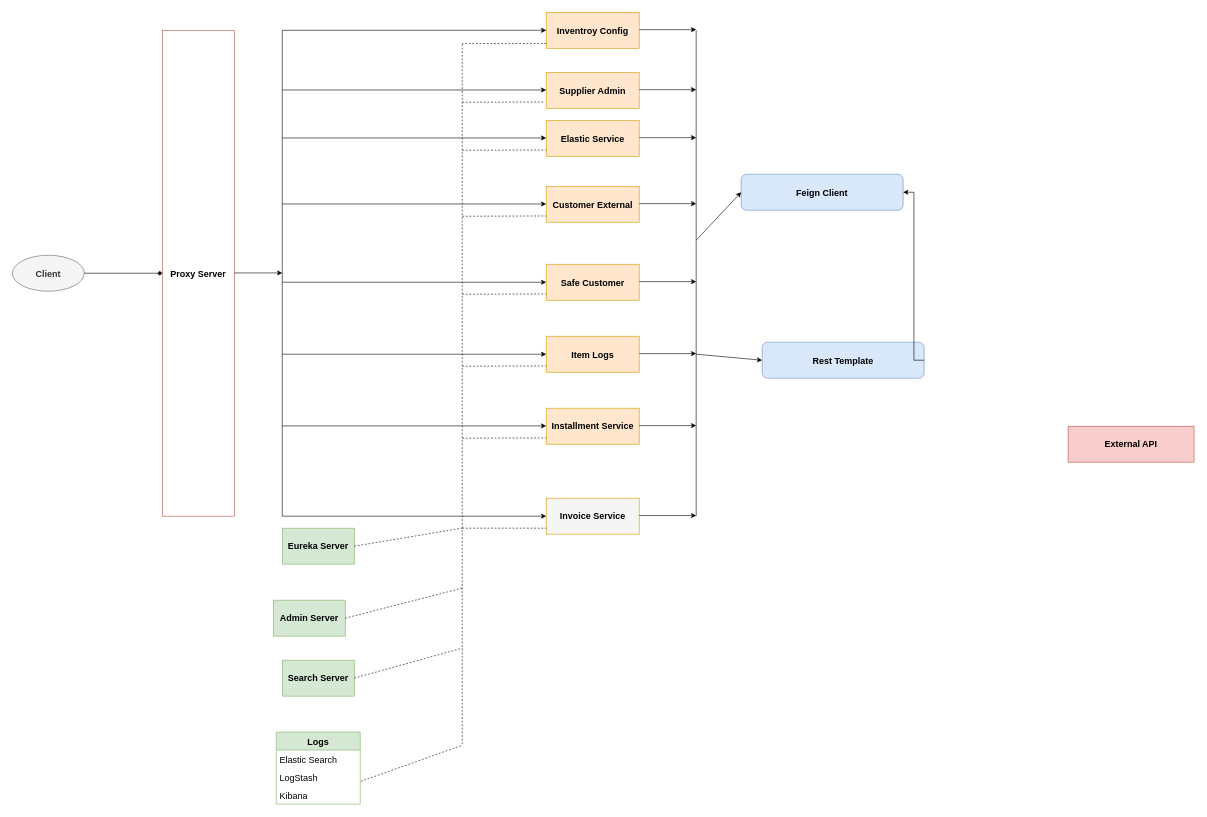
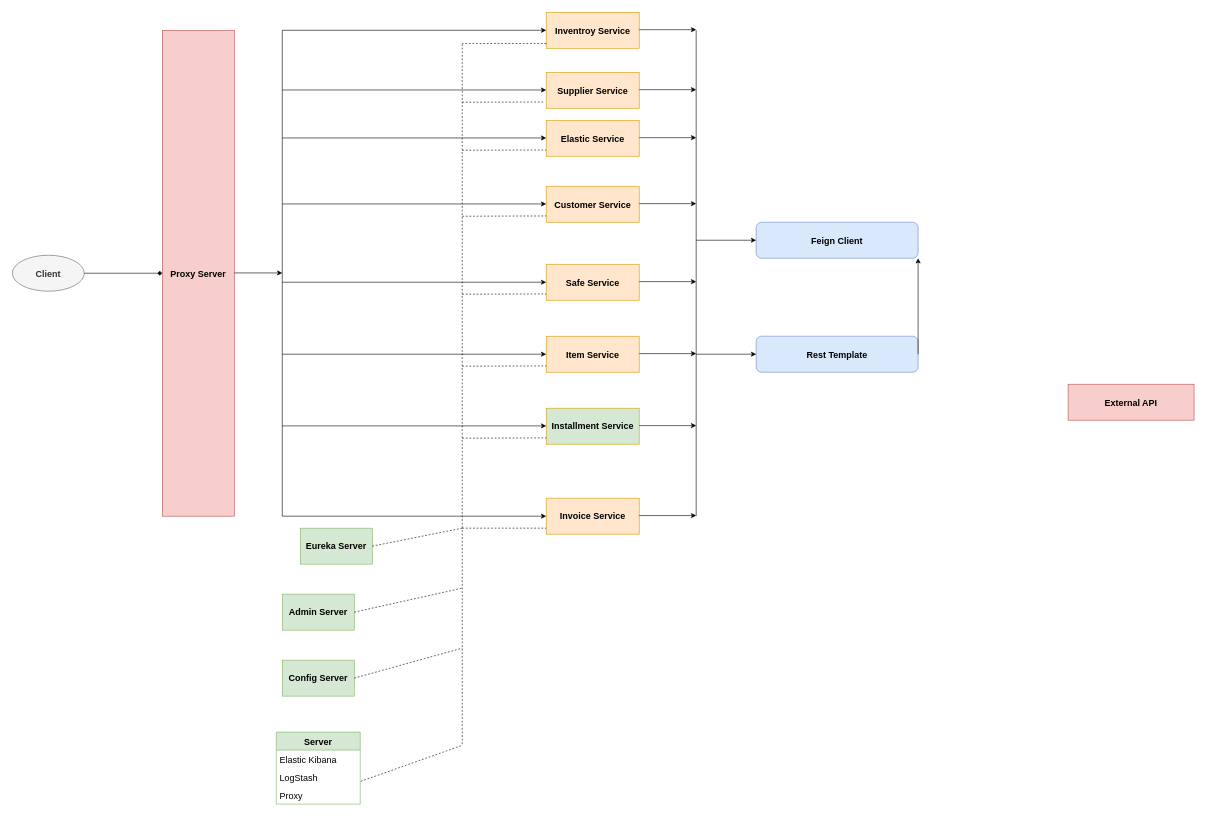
  <mxCell id="0" />
  <mxCell id="1" parent="0" />
  <mxCell id="2" value="Client" style="ellipse;whiteSpace=wrap;html=1;fontStyle=1;fontSize=15;fillColor=#f5f5f5;fontColor=#333333;strokeColor=#666666;" vertex="1" parent="1"><mxGeometry x="20" y="425" width="120" height="60" as="geometry" /></mxCell>
- <mxCell id="3" value="Proxy Server" style="rounded=0;whiteSpace=wrap;html=1;fontStyle=1;fontSize=15;fillColor=#ffffff;strokeColor=#b85450;" vertex="1" parent="1"><mxGeometry x="270" y="50" width="120" height="810" as="geometry" /></mxCell>
+ <mxCell id="3" value="Proxy Server" style="rounded=0;whiteSpace=wrap;html=1;fontStyle=1;fontSize=15;fillColor=#f8cecc;strokeColor=#b85450;" vertex="1" parent="1"><mxGeometry x="270" y="50" width="120" height="810" as="geometry" /></mxCell>
  <mxCell id="4" value="Elastic Service" style="rounded=0;whiteSpace=wrap;html=1;fontStyle=1;fontSize=15;fillColor=#ffe6cc;strokeColor=#d79b00;" vertex="1" parent="1"><mxGeometry x="910" y="200" width="155" height="60" as="geometry" /></mxCell>
- <mxCell id="5" value="Invoice Service" style="rounded=0;whiteSpace=wrap;html=1;fontStyle=1;fontSize=15;fillColor=#f5f5f5;strokeColor=#d79b00;" vertex="1" parent="1"><mxGeometry x="910" y="830" width="155" height="60" as="geometry" /></mxCell>
- <mxCell id="6" value="Installment Service" style="rounded=0;whiteSpace=wrap;html=1;fontStyle=1;fontSize=15;fillColor=#ffe6cc;strokeColor=#d79b00;" vertex="1" parent="1"><mxGeometry x="910" y="680" width="155" height="60" as="geometry" /></mxCell>
- <mxCell id="7" value="Customer External" style="rounded=0;whiteSpace=wrap;html=1;fontStyle=1;fontSize=15;fillColor=#ffe6cc;strokeColor=#d79b00;" vertex="1" parent="1"><mxGeometry x="910" y="310" width="155" height="60" as="geometry" /></mxCell>
- <mxCell id="8" value="Inventroy Config" style="rounded=0;whiteSpace=wrap;html=1;fontStyle=1;fontSize=15;fillColor=#ffe6cc;strokeColor=#d79b00;" vertex="1" parent="1"><mxGeometry x="910" y="20" width="155" height="60" as="geometry" /></mxCell>
- <mxCell id="9" value="Item Logs" style="rounded=0;whiteSpace=wrap;html=1;fontStyle=1;fontSize=15;fillColor=#ffe6cc;strokeColor=#d79b00;" vertex="1" parent="1"><mxGeometry x="910" y="560" width="155" height="60" as="geometry" /></mxCell>
- <mxCell id="10" value="Safe Customer" style="rounded=0;whiteSpace=wrap;html=1;fontStyle=1;fontSize=15;fillColor=#ffe6cc;strokeColor=#d79b00;" vertex="1" parent="1"><mxGeometry x="910" y="440" width="155" height="60" as="geometry" /></mxCell>
- <mxCell id="11" value="Supplier Admin" style="rounded=0;whiteSpace=wrap;html=1;fontStyle=1;fontSize=15;fillColor=#ffe6cc;strokeColor=#d79b00;" vertex="1" parent="1"><mxGeometry x="910" y="120" width="155" height="60" as="geometry" /></mxCell>
+ <mxCell id="5" value="Invoice Service" style="rounded=0;whiteSpace=wrap;html=1;fontStyle=1;fontSize=15;fillColor=#ffe6cc;strokeColor=#d79b00;" vertex="1" parent="1"><mxGeometry x="910" y="830" width="155" height="60" as="geometry" /></mxCell>
+ <mxCell id="6" value="Installment Service" style="rounded=0;whiteSpace=wrap;html=1;fontStyle=1;fontSize=15;fillColor=#d5e8d4;strokeColor=#d79b00;" vertex="1" parent="1"><mxGeometry x="910" y="680" width="155" height="60" as="geometry" /></mxCell>
+ <mxCell id="7" value="Customer Service" style="rounded=0;whiteSpace=wrap;html=1;fontStyle=1;fontSize=15;fillColor=#ffe6cc;strokeColor=#d79b00;" vertex="1" parent="1"><mxGeometry x="910" y="310" width="155" height="60" as="geometry" /></mxCell>
+ <mxCell id="8" value="Inventroy Service" style="rounded=0;whiteSpace=wrap;html=1;fontStyle=1;fontSize=15;fillColor=#ffe6cc;strokeColor=#d79b00;" vertex="1" parent="1"><mxGeometry x="910" y="20" width="155" height="60" as="geometry" /></mxCell>
+ <mxCell id="9" value="Item Service" style="rounded=0;whiteSpace=wrap;html=1;fontStyle=1;fontSize=15;fillColor=#ffe6cc;strokeColor=#d79b00;" vertex="1" parent="1"><mxGeometry x="910" y="560" width="155" height="60" as="geometry" /></mxCell>
+ <mxCell id="10" value="Safe Service" style="rounded=0;whiteSpace=wrap;html=1;fontStyle=1;fontSize=15;fillColor=#ffe6cc;strokeColor=#d79b00;" vertex="1" parent="1"><mxGeometry x="910" y="440" width="155" height="60" as="geometry" /></mxCell>
+ <mxCell id="11" value="Supplier Service" style="rounded=0;whiteSpace=wrap;html=1;fontStyle=1;fontSize=15;fillColor=#ffe6cc;strokeColor=#d79b00;" vertex="1" parent="1"><mxGeometry x="910" y="120" width="155" height="60" as="geometry" /></mxCell>
  <mxCell id="12" value="" style="endArrow=diamond;html=1;rounded=0;entryX=0;entryY=0.5;entryDx=0;entryDy=0;fontSize=15;exitX=1;exitY=0.5;exitDx=0;exitDy=0;" edge="1" parent="1" source="2" target="3"><mxGeometry width="50" height="50" relative="1" as="geometry"><mxPoint x="150" y="300" as="sourcePoint" /><mxPoint x="200" y="250" as="targetPoint" /></mxGeometry></mxCell>
- <mxCell id="13" value="Logs" style="swimlane;fontStyle=1;childLayout=stackLayout;horizontal=1;startSize=30;horizontalStack=0;resizeParent=1;resizeParentMax=0;resizeLast=0;collapsible=1;marginBottom=0;fontSize=15;fillColor=#d5e8d4;strokeColor=#82b366;" vertex="1" parent="1"><mxGeometry x="460" y="1220" width="140" height="120" as="geometry" /></mxCell>
- <mxCell id="14" value="Elastic Search" style="text;strokeColor=none;fillColor=none;align=left;verticalAlign=middle;spacingLeft=4;spacingRight=4;overflow=hidden;points=[[0,0.5],[1,0.5]];portConstraint=eastwest;rotatable=0;fontSize=15;" vertex="1" parent="13"><mxGeometry y="30" width="140" height="30" as="geometry" /></mxCell>
+ <mxCell id="13" value="Server" style="swimlane;fontStyle=1;childLayout=stackLayout;horizontal=1;startSize=30;horizontalStack=0;resizeParent=1;resizeParentMax=0;resizeLast=0;collapsible=1;marginBottom=0;fontSize=15;fillColor=#d5e8d4;strokeColor=#82b366;" vertex="1" parent="1"><mxGeometry x="460" y="1220" width="140" height="120" as="geometry" /></mxCell>
+ <mxCell id="14" value="Elastic Kibana" style="text;strokeColor=none;fillColor=none;align=left;verticalAlign=middle;spacingLeft=4;spacingRight=4;overflow=hidden;points=[[0,0.5],[1,0.5]];portConstraint=eastwest;rotatable=0;fontSize=15;" vertex="1" parent="13"><mxGeometry y="30" width="140" height="30" as="geometry" /></mxCell>
  <mxCell id="15" value="LogStash" style="text;strokeColor=none;fillColor=none;align=left;verticalAlign=middle;spacingLeft=4;spacingRight=4;overflow=hidden;points=[[0,0.5],[1,0.5]];portConstraint=eastwest;rotatable=0;fontSize=15;" vertex="1" parent="13"><mxGeometry y="60" width="140" height="30" as="geometry" /></mxCell>
- <mxCell id="16" value="Kibana" style="text;strokeColor=none;fillColor=none;align=left;verticalAlign=middle;spacingLeft=4;spacingRight=4;overflow=hidden;points=[[0,0.5],[1,0.5]];portConstraint=eastwest;rotatable=0;fontSize=15;" vertex="1" parent="13"><mxGeometry y="90" width="140" height="30" as="geometry" /></mxCell>
+ <mxCell id="16" value="Proxy" style="text;strokeColor=none;fillColor=none;align=left;verticalAlign=middle;spacingLeft=4;spacingRight=4;overflow=hidden;points=[[0,0.5],[1,0.5]];portConstraint=eastwest;rotatable=0;fontSize=15;" vertex="1" parent="13"><mxGeometry y="90" width="140" height="30" as="geometry" /></mxCell>
  <mxCell id="17" value="" style="endArrow=classic;html=1;rounded=0;fontSize=15;" edge="1" parent="1"><mxGeometry width="50" height="50" relative="1" as="geometry"><mxPoint x="390" y="454.5" as="sourcePoint" /><mxPoint x="470" y="454.5" as="targetPoint" /></mxGeometry></mxCell>
  <mxCell id="18" value="" style="endArrow=none;html=1;rounded=0;fontSize=15;" edge="1" parent="1"><mxGeometry width="50" height="50" relative="1" as="geometry"><mxPoint x="470" y="860" as="sourcePoint" /><mxPoint x="470" y="50" as="targetPoint" /></mxGeometry></mxCell>
  <mxCell id="19" value="" style="endArrow=classic;html=1;rounded=0;fontSize=15;" edge="1" parent="1"><mxGeometry width="50" height="50" relative="1" as="geometry"><mxPoint x="470" y="860" as="sourcePoint" /><mxPoint x="910" y="860" as="targetPoint" /></mxGeometry></mxCell>
  <mxCell id="20" value="" style="endArrow=classic;html=1;rounded=0;fontSize=15;" edge="1" parent="1"><mxGeometry width="50" height="50" relative="1" as="geometry"><mxPoint x="470" y="590" as="sourcePoint" /><mxPoint x="910" y="590" as="targetPoint" /></mxGeometry></mxCell>
  <mxCell id="21" value="" style="endArrow=classic;html=1;rounded=0;fontSize=15;entryX=0;entryY=0.5;entryDx=0;entryDy=0;" edge="1" parent="1"><mxGeometry width="50" height="50" relative="1" as="geometry"><mxPoint x="470" y="339.5" as="sourcePoint" /><mxPoint x="910" y="339.5" as="targetPoint" /></mxGeometry></mxCell>
  <mxCell id="22" value="" style="endArrow=classic;html=1;rounded=0;fontSize=15;entryX=0;entryY=0.5;entryDx=0;entryDy=0;" edge="1" parent="1"><mxGeometry width="50" height="50" relative="1" as="geometry"><mxPoint x="470" y="229.5" as="sourcePoint" /><mxPoint x="910" y="229.5" as="targetPoint" /></mxGeometry></mxCell>
  <mxCell id="23" value="" style="endArrow=classic;html=1;rounded=0;fontSize=15;entryX=0;entryY=0.5;entryDx=0;entryDy=0;" edge="1" parent="1"><mxGeometry width="50" height="50" relative="1" as="geometry"><mxPoint x="470" y="149.5" as="sourcePoint" /><mxPoint x="910" y="149.5" as="targetPoint" /></mxGeometry></mxCell>
  <mxCell id="24" value="" style="endArrow=classic;html=1;rounded=0;fontSize=15;entryX=0;entryY=0.5;entryDx=0;entryDy=0;" edge="1" parent="1"><mxGeometry width="50" height="50" relative="1" as="geometry"><mxPoint x="470" y="50" as="sourcePoint" /><mxPoint x="910" y="50" as="targetPoint" /></mxGeometry></mxCell>
  <mxCell id="25" value="" style="endArrow=classic;html=1;rounded=0;fontSize=15;" edge="1" parent="1"><mxGeometry width="50" height="50" relative="1" as="geometry"><mxPoint x="470" y="470" as="sourcePoint" /><mxPoint x="910" y="470" as="targetPoint" /></mxGeometry></mxCell>
  <mxCell id="26" value="" style="endArrow=classic;html=1;rounded=0;fontSize=15;" edge="1" parent="1"><mxGeometry width="50" height="50" relative="1" as="geometry"><mxPoint x="470" y="709.5" as="sourcePoint" /><mxPoint x="910" y="709.5" as="targetPoint" /></mxGeometry></mxCell>
  <mxCell id="27" value="" style="endArrow=none;dashed=1;html=1;rounded=0;fontSize=15;" edge="1" parent="1"><mxGeometry width="50" height="50" relative="1" as="geometry"><mxPoint x="770" y="1240" as="sourcePoint" /><mxPoint x="770" y="70" as="targetPoint" /></mxGeometry></mxCell>
  <mxCell id="28" value="" style="endArrow=none;dashed=1;html=1;rounded=0;fontSize=15;" edge="1" parent="1"><mxGeometry width="50" height="50" relative="1" as="geometry"><mxPoint x="770" y="880" as="sourcePoint" /><mxPoint x="910" y="880" as="targetPoint" /></mxGeometry></mxCell>
  <mxCell id="29" value="" style="endArrow=none;dashed=1;html=1;rounded=0;fontSize=15;" edge="1" parent="1"><mxGeometry width="50" height="50" relative="1" as="geometry"><mxPoint x="770" y="730" as="sourcePoint" /><mxPoint x="910" y="729.5" as="targetPoint" /></mxGeometry></mxCell>
  <mxCell id="30" value="" style="endArrow=none;dashed=1;html=1;rounded=0;fontSize=15;" edge="1" parent="1"><mxGeometry width="50" height="50" relative="1" as="geometry"><mxPoint x="770" y="610" as="sourcePoint" /><mxPoint x="910" y="609.5" as="targetPoint" /></mxGeometry></mxCell>
  <mxCell id="31" value="" style="endArrow=none;dashed=1;html=1;rounded=0;fontSize=15;" edge="1" parent="1"><mxGeometry width="50" height="50" relative="1" as="geometry"><mxPoint x="770" y="490" as="sourcePoint" /><mxPoint x="910" y="489.5" as="targetPoint" /></mxGeometry></mxCell>
  <mxCell id="32" value="" style="endArrow=none;dashed=1;html=1;rounded=0;fontSize=15;" edge="1" parent="1"><mxGeometry width="50" height="50" relative="1" as="geometry"><mxPoint x="770" y="360" as="sourcePoint" /><mxPoint x="910" y="359.5" as="targetPoint" /></mxGeometry></mxCell>
  <mxCell id="33" value="" style="endArrow=none;dashed=1;html=1;rounded=0;fontSize=15;" edge="1" parent="1"><mxGeometry width="50" height="50" relative="1" as="geometry"><mxPoint x="770" y="250" as="sourcePoint" /><mxPoint x="910" y="249.5" as="targetPoint" /></mxGeometry></mxCell>
  <mxCell id="34" value="" style="endArrow=none;dashed=1;html=1;rounded=0;fontSize=15;" edge="1" parent="1"><mxGeometry width="50" height="50" relative="1" as="geometry"><mxPoint x="770" y="170" as="sourcePoint" /><mxPoint x="908" y="169.5" as="targetPoint" /></mxGeometry></mxCell>
  <mxCell id="35" value="" style="endArrow=none;dashed=1;html=1;rounded=0;fontSize=15;exitX=0;exitY=0.867;exitDx=0;exitDy=0;exitPerimeter=0;" edge="1" parent="1" source="8"><mxGeometry width="50" height="50" relative="1" as="geometry"><mxPoint x="1065" y="49.5" as="sourcePoint" /><mxPoint x="770" y="72" as="targetPoint" /></mxGeometry></mxCell>
  <mxCell id="36" value="" style="endArrow=none;dashed=1;html=1;rounded=0;fontSize=15;exitX=1.007;exitY=0.733;exitDx=0;exitDy=0;exitPerimeter=0;" edge="1" parent="1" source="15"><mxGeometry width="50" height="50" relative="1" as="geometry"><mxPoint x="620" y="770" as="sourcePoint" /><mxPoint x="770" y="1242" as="targetPoint" /><Array as="points" /></mxGeometry></mxCell>
- <mxCell id="37" value="Feign Client" style="rounded=1;whiteSpace=wrap;html=1;fontSize=15;fillColor=#dae8fc;strokeColor=#6c8ebf;fontStyle=1" vertex="1" parent="1"><mxGeometry x="1235" y="290" width="270" height="60" as="geometry" /></mxCell>
- <mxCell id="38" value="Rest Template" style="rounded=1;whiteSpace=wrap;html=1;fontSize=15;fillColor=#dae8fc;strokeColor=#6c8ebf;fontStyle=1" vertex="1" parent="1"><mxGeometry x="1270" y="570" width="270" height="60" as="geometry" /></mxCell>
- <mxCell id="39" value="&lt;span style=&quot;&quot;&gt;External API&lt;/span&gt;" style="rounded=0;whiteSpace=wrap;html=1;fontSize=15;fillColor=#f8cecc;strokeColor=#b85450;fontStyle=1" vertex="1" parent="1"><mxGeometry x="1780" y="710" width="210" height="60" as="geometry" /></mxCell>
+ <mxCell id="37" value="Feign Client" style="rounded=1;whiteSpace=wrap;html=1;fontSize=15;fillColor=#dae8fc;strokeColor=#6c8ebf;fontStyle=1" vertex="1" parent="1"><mxGeometry x="1260" y="370" width="270" height="60" as="geometry" /></mxCell>
+ <mxCell id="38" value="Rest Template" style="rounded=1;whiteSpace=wrap;html=1;fontSize=15;fillColor=#dae8fc;strokeColor=#6c8ebf;fontStyle=1" vertex="1" parent="1"><mxGeometry x="1260" y="560" width="270" height="60" as="geometry" /></mxCell>
+ <mxCell id="39" value="&lt;span style=&quot;&quot;&gt;External API&lt;/span&gt;" style="rounded=0;whiteSpace=wrap;html=1;fontSize=15;fillColor=#f8cecc;strokeColor=#b85450;fontStyle=1" vertex="1" parent="1"><mxGeometry x="1780" y="640" width="210" height="60" as="geometry" /></mxCell>
  <mxCell id="40" value="" style="edgeStyle=elbowEdgeStyle;elbow=horizontal;endArrow=classic;html=1;rounded=0;fontSize=15;exitX=1;exitY=0.5;exitDx=0;exitDy=0;" edge="1" parent="1" source="38" target="37"><mxGeometry width="50" height="50" relative="1" as="geometry"><mxPoint x="1570" y="490" as="sourcePoint" /><mxPoint x="1620" y="440" as="targetPoint" /></mxGeometry></mxCell>
  <mxCell id="41" value="" style="endArrow=none;html=1;rounded=0;fontSize=15;" edge="1" parent="1"><mxGeometry width="50" height="50" relative="1" as="geometry"><mxPoint x="1160" y="860" as="sourcePoint" /><mxPoint x="1160" y="50" as="targetPoint" /></mxGeometry></mxCell>
  <mxCell id="42" value="" style="endArrow=classic;html=1;rounded=0;fontSize=15;exitX=1;exitY=0.5;exitDx=0;exitDy=0;" edge="1" parent="1"><mxGeometry width="50" height="50" relative="1" as="geometry"><mxPoint x="1065" y="859" as="sourcePoint" /><mxPoint x="1160" y="859" as="targetPoint" /></mxGeometry></mxCell>
  <mxCell id="43" value="" style="endArrow=classic;html=1;rounded=0;fontSize=15;exitX=1;exitY=0.5;exitDx=0;exitDy=0;" edge="1" parent="1"><mxGeometry width="50" height="50" relative="1" as="geometry"><mxPoint x="1065" y="339" as="sourcePoint" /><mxPoint x="1160" y="339" as="targetPoint" /></mxGeometry></mxCell>
  <mxCell id="44" value="" style="endArrow=classic;html=1;rounded=0;fontSize=15;exitX=1;exitY=0.5;exitDx=0;exitDy=0;" edge="1" parent="1"><mxGeometry width="50" height="50" relative="1" as="geometry"><mxPoint x="1065" y="229" as="sourcePoint" /><mxPoint x="1160" y="229" as="targetPoint" /></mxGeometry></mxCell>
  <mxCell id="45" value="" style="endArrow=classic;html=1;rounded=0;fontSize=15;exitX=1;exitY=0.5;exitDx=0;exitDy=0;" edge="1" parent="1"><mxGeometry width="50" height="50" relative="1" as="geometry"><mxPoint x="1065" y="49" as="sourcePoint" /><mxPoint x="1160" y="49" as="targetPoint" /></mxGeometry></mxCell>
  <mxCell id="46" value="" style="endArrow=classic;html=1;rounded=0;fontSize=15;exitX=1;exitY=0.5;exitDx=0;exitDy=0;" edge="1" parent="1"><mxGeometry width="50" height="50" relative="1" as="geometry"><mxPoint x="1065" y="149" as="sourcePoint" /><mxPoint x="1160" y="149" as="targetPoint" /></mxGeometry></mxCell>
  <mxCell id="47" value="" style="endArrow=classic;html=1;rounded=0;fontSize=15;exitX=1;exitY=0.5;exitDx=0;exitDy=0;" edge="1" parent="1"><mxGeometry width="50" height="50" relative="1" as="geometry"><mxPoint x="1065" y="469" as="sourcePoint" /><mxPoint x="1160" y="469" as="targetPoint" /></mxGeometry></mxCell>
  <mxCell id="48" value="" style="endArrow=classic;html=1;rounded=0;fontSize=15;exitX=1;exitY=0.5;exitDx=0;exitDy=0;" edge="1" parent="1"><mxGeometry width="50" height="50" relative="1" as="geometry"><mxPoint x="1065" y="589" as="sourcePoint" /><mxPoint x="1160" y="589" as="targetPoint" /></mxGeometry></mxCell>
  <mxCell id="49" value="" style="endArrow=classic;html=1;rounded=0;fontSize=15;exitX=1;exitY=0.5;exitDx=0;exitDy=0;" edge="1" parent="1"><mxGeometry width="50" height="50" relative="1" as="geometry"><mxPoint x="1065" y="709" as="sourcePoint" /><mxPoint x="1160" y="709" as="targetPoint" /></mxGeometry></mxCell>
  <mxCell id="50" value="" style="endArrow=classic;html=1;rounded=0;fontSize=15;entryX=0;entryY=0.5;entryDx=0;entryDy=0;" edge="1" parent="1" target="37"><mxGeometry width="50" height="50" relative="1" as="geometry"><mxPoint x="1160" y="400" as="sourcePoint" /><mxPoint x="1030" y="470" as="targetPoint" /></mxGeometry></mxCell>
  <mxCell id="51" value="" style="endArrow=classic;html=1;rounded=0;fontSize=15;entryX=0;entryY=0.5;entryDx=0;entryDy=0;" edge="1" parent="1" target="38"><mxGeometry width="50" height="50" relative="1" as="geometry"><mxPoint x="1160" y="590" as="sourcePoint" /><mxPoint x="1030" y="330" as="targetPoint" /></mxGeometry></mxCell>
- <mxCell id="52" value="Search Server" style="rounded=0;whiteSpace=wrap;html=1;fontSize=15;fillColor=#d5e8d4;strokeColor=#82b366;fontStyle=1" vertex="1" parent="1"><mxGeometry x="470" y="1100" width="120" height="60" as="geometry" /></mxCell>
- <mxCell id="53" value="Admin Server" style="rounded=0;whiteSpace=wrap;html=1;fontSize=15;fillColor=#d5e8d4;strokeColor=#82b366;fontStyle=1" vertex="1" parent="1"><mxGeometry x="455" y="1000" width="120" height="60" as="geometry" /></mxCell>
+ <mxCell id="52" value="Config Server" style="rounded=0;whiteSpace=wrap;html=1;fontSize=15;fillColor=#d5e8d4;strokeColor=#82b366;fontStyle=1" vertex="1" parent="1"><mxGeometry x="470" y="1100" width="120" height="60" as="geometry" /></mxCell>
+ <mxCell id="53" value="Admin Server" style="rounded=0;whiteSpace=wrap;html=1;fontSize=15;fillColor=#d5e8d4;strokeColor=#82b366;fontStyle=1" vertex="1" parent="1"><mxGeometry x="470" y="990" width="120" height="60" as="geometry" /></mxCell>
  <mxCell id="54" value="" style="endArrow=none;dashed=1;html=1;rounded=0;fontSize=15;exitX=1;exitY=0.5;exitDx=0;exitDy=0;" edge="1" parent="1" source="52"><mxGeometry width="50" height="50" relative="1" as="geometry"><mxPoint x="780" y="960" as="sourcePoint" /><mxPoint x="770" y="1080" as="targetPoint" /></mxGeometry></mxCell>
  <mxCell id="55" value="" style="endArrow=none;dashed=1;html=1;rounded=0;fontSize=15;exitX=1;exitY=0.5;exitDx=0;exitDy=0;" edge="1" parent="1" source="53"><mxGeometry width="50" height="50" relative="1" as="geometry"><mxPoint x="590" y="980" as="sourcePoint" /><mxPoint x="770" y="980" as="targetPoint" /></mxGeometry></mxCell>
- <mxCell id="56" value="Eureka Server" style="rounded=0;whiteSpace=wrap;html=1;fontSize=15;fillColor=#d5e8d4;strokeColor=#82b366;fontStyle=1" vertex="1" parent="1"><mxGeometry x="470" y="880" width="120" height="60" as="geometry" /></mxCell>
+ <mxCell id="56" value="Eureka Server" style="rounded=0;whiteSpace=wrap;html=1;fontSize=15;fillColor=#d5e8d4;strokeColor=#82b366;fontStyle=1" vertex="1" parent="1"><mxGeometry x="500" y="880" width="120" height="60" as="geometry" /></mxCell>
  <mxCell id="57" value="" style="endArrow=none;dashed=1;html=1;rounded=0;fontSize=15;exitX=1;exitY=0.5;exitDx=0;exitDy=0;" edge="1" parent="1" source="56"><mxGeometry width="50" height="50" relative="1" as="geometry"><mxPoint x="590" y="920" as="sourcePoint" /><mxPoint x="770" y="880" as="targetPoint" /></mxGeometry></mxCell>
